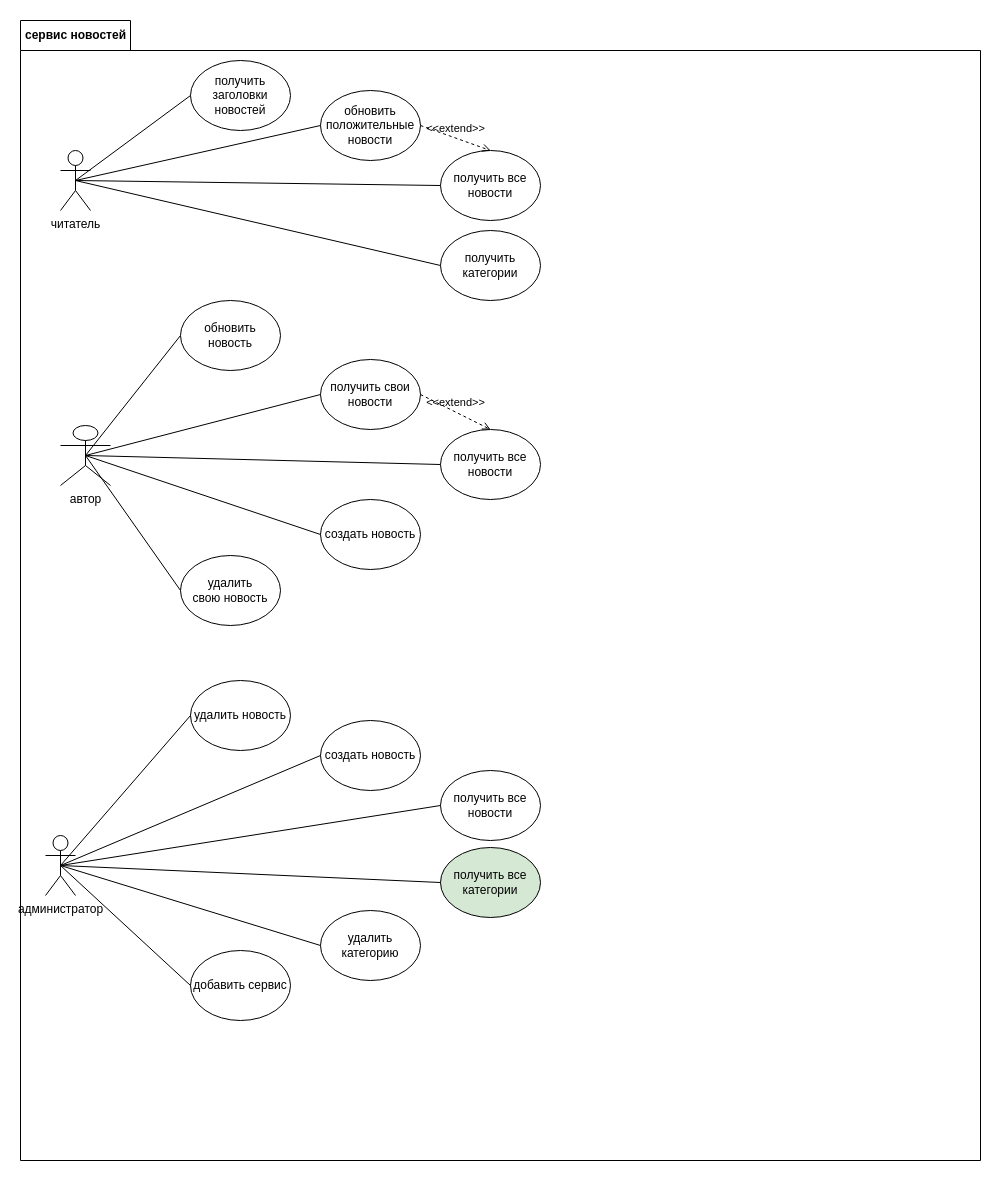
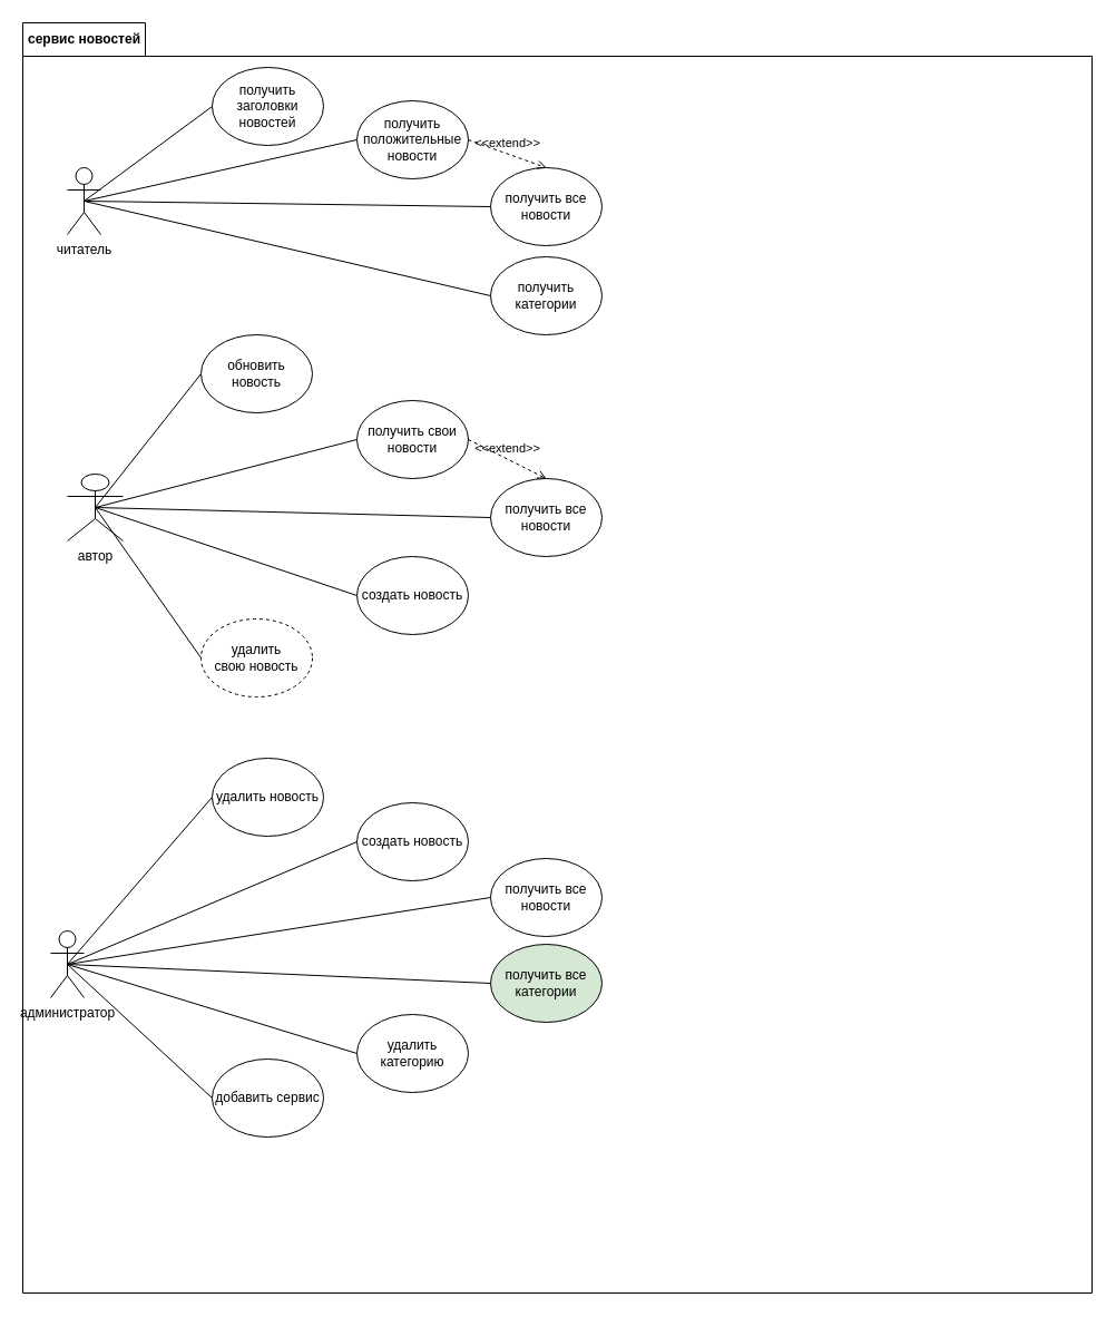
  <mxCell id="0" />
  <mxCell id="1" parent="0" />
  <mxCell id="2" value="сервис новостей" style="shape=folder;fontStyle=1;tabWidth=110;tabHeight=30;tabPosition=left;html=1;boundedLbl=1;labelInHeader=1;container=1;collapsible=0;recursiveResize=0;" vertex="1" parent="1"><mxGeometry x="20" y="20" width="960" height="1140" as="geometry" /></mxCell>
  <mxCell id="3" value="автор" style="shape=umlActor;verticalLabelPosition=bottom;verticalAlign=top;html=1;outlineConnect=0;" vertex="1" parent="2"><mxGeometry x="40" y="405" width="50" height="60" as="geometry" /></mxCell>
  <mxCell id="4" value="администратор" style="shape=umlActor;verticalLabelPosition=bottom;verticalAlign=top;html=1;outlineConnect=0;" vertex="1" parent="2"><mxGeometry x="25" y="815" width="30" height="60" as="geometry" /></mxCell>
  <mxCell id="5" value="получить заголовки новостей" style="ellipse;whiteSpace=wrap;html=1;" vertex="1" parent="2"><mxGeometry x="170" y="40" width="100" height="70" as="geometry" /></mxCell>
  <mxCell id="6" value="получить свои новости" style="ellipse;whiteSpace=wrap;html=1;" vertex="1" parent="2"><mxGeometry x="300" y="339" width="100" height="70" as="geometry" /></mxCell>
  <mxCell id="7" value="создать новость" style="ellipse;whiteSpace=wrap;html=1;" vertex="1" parent="2"><mxGeometry x="300" y="479" width="100" height="70" as="geometry" /></mxCell>
- <mxCell id="8" value="удалить свою&amp;nbsp;новость" style="ellipse;whiteSpace=wrap;html=1;" vertex="1" parent="2"><mxGeometry x="160" y="535" width="100" height="70" as="geometry" /></mxCell>
+ <mxCell id="8" value="удалить свою&amp;nbsp;новость" style="ellipse;whiteSpace=wrap;html=1;dashed=1;" vertex="1" parent="2"><mxGeometry x="160" y="535" width="100" height="70" as="geometry" /></mxCell>
  <mxCell id="9" value="получить категории" style="ellipse;whiteSpace=wrap;html=1;" vertex="1" parent="2"><mxGeometry x="420" y="210" width="100" height="70" as="geometry" /></mxCell>
  <mxCell id="10" value="обновить новость" style="ellipse;whiteSpace=wrap;html=1;" vertex="1" parent="2"><mxGeometry x="160" y="280" width="100" height="70" as="geometry" /></mxCell>
- <mxCell id="11" value="обновить положительные новости" style="ellipse;whiteSpace=wrap;html=1;" vertex="1" parent="2"><mxGeometry x="300" y="70" width="100" height="70" as="geometry" /></mxCell>
+ <mxCell id="11" value="получить положительные новости" style="ellipse;whiteSpace=wrap;html=1;" vertex="1" parent="2"><mxGeometry x="300" y="70" width="100" height="70" as="geometry" /></mxCell>
  <mxCell id="12" value="получить все новости" style="ellipse;whiteSpace=wrap;html=1;" vertex="1" parent="2"><mxGeometry x="420" y="130" width="100" height="70" as="geometry" /></mxCell>
  <mxCell id="13" value="удалить новость" style="ellipse;whiteSpace=wrap;html=1;" vertex="1" parent="2"><mxGeometry x="170" y="660" width="100" height="70" as="geometry" /></mxCell>
  <mxCell id="14" value="создать новость" style="ellipse;whiteSpace=wrap;html=1;" vertex="1" parent="2"><mxGeometry x="300" y="700" width="100" height="70" as="geometry" /></mxCell>
  <mxCell id="15" value="получить все категории" style="ellipse;whiteSpace=wrap;html=1;fillColor=#d5e8d4;" vertex="1" parent="2"><mxGeometry x="420" y="827" width="100" height="70" as="geometry" /></mxCell>
  <mxCell id="16" value="получить все новости" style="ellipse;whiteSpace=wrap;html=1;" vertex="1" parent="2"><mxGeometry x="420" y="750" width="100" height="70" as="geometry" /></mxCell>
  <mxCell id="17" value="удалить категорию" style="ellipse;whiteSpace=wrap;html=1;" vertex="1" parent="2"><mxGeometry x="300" y="890" width="100" height="70" as="geometry" /></mxCell>
  <mxCell id="18" value="добавить сервис" style="ellipse;whiteSpace=wrap;html=1;" vertex="1" parent="2"><mxGeometry x="170" y="930" width="100" height="70" as="geometry" /></mxCell>
  <mxCell id="19" value="" style="endArrow=none;html=1;exitX=0.5;exitY=0.5;exitDx=0;exitDy=0;exitPerimeter=0;entryX=0;entryY=0.5;entryDx=0;entryDy=0;" edge="1" parent="2" source="3" target="10"><mxGeometry width="50" height="50" relative="1" as="geometry"><mxPoint x="65" y="160" as="sourcePoint" /><mxPoint x="430" y="255.0" as="targetPoint" /></mxGeometry></mxCell>
  <mxCell id="20" value="" style="endArrow=none;html=1;exitX=0.5;exitY=0.5;exitDx=0;exitDy=0;exitPerimeter=0;entryX=0;entryY=0.5;entryDx=0;entryDy=0;" edge="1" parent="2" source="3" target="6"><mxGeometry width="50" height="50" relative="1" as="geometry"><mxPoint x="65" y="400" as="sourcePoint" /><mxPoint x="170" y="325.0" as="targetPoint" /></mxGeometry></mxCell>
  <mxCell id="21" value="" style="endArrow=none;html=1;exitX=0.5;exitY=0.5;exitDx=0;exitDy=0;exitPerimeter=0;entryX=0;entryY=0.5;entryDx=0;entryDy=0;" edge="1" parent="2" source="3" target="7"><mxGeometry width="50" height="50" relative="1" as="geometry"><mxPoint x="75" y="410" as="sourcePoint" /><mxPoint x="180" y="335.0" as="targetPoint" /></mxGeometry></mxCell>
  <mxCell id="22" value="" style="endArrow=none;html=1;exitX=0.5;exitY=0.5;exitDx=0;exitDy=0;exitPerimeter=0;entryX=0;entryY=0.5;entryDx=0;entryDy=0;" edge="1" parent="2" source="3" target="8"><mxGeometry width="50" height="50" relative="1" as="geometry"><mxPoint x="65" y="400" as="sourcePoint" /><mxPoint x="440" y="445" as="targetPoint" /></mxGeometry></mxCell>
  <mxCell id="23" value="получить все новости" style="ellipse;whiteSpace=wrap;html=1;" vertex="1" parent="2"><mxGeometry x="420" y="409" width="100" height="70" as="geometry" /></mxCell>
  <mxCell id="24" value="" style="endArrow=none;html=1;exitX=0.5;exitY=0.5;exitDx=0;exitDy=0;exitPerimeter=0;entryX=0;entryY=0.5;entryDx=0;entryDy=0;" edge="1" parent="2" source="3" target="23"><mxGeometry width="50" height="50" relative="1" as="geometry"><mxPoint x="290" y="560" as="sourcePoint" /><mxPoint x="340" y="510" as="targetPoint" /></mxGeometry></mxCell>
  <mxCell id="25" value="" style="endArrow=none;html=1;entryX=0;entryY=0.5;entryDx=0;entryDy=0;exitX=0.5;exitY=0.5;exitDx=0;exitDy=0;exitPerimeter=0;" edge="1" parent="2" source="4" target="13"><mxGeometry width="50" height="50" relative="1" as="geometry"><mxPoint x="280" y="810" as="sourcePoint" /><mxPoint x="330" y="760" as="targetPoint" /></mxGeometry></mxCell>
  <mxCell id="26" value="" style="endArrow=none;html=1;entryX=0;entryY=0.5;entryDx=0;entryDy=0;exitX=0.5;exitY=0.5;exitDx=0;exitDy=0;exitPerimeter=0;" edge="1" parent="2" source="4" target="14"><mxGeometry width="50" height="50" relative="1" as="geometry"><mxPoint x="80" y="822.391" as="sourcePoint" /><mxPoint x="180.0" y="705" as="targetPoint" /></mxGeometry></mxCell>
  <mxCell id="27" value="" style="endArrow=none;html=1;entryX=0;entryY=0.5;entryDx=0;entryDy=0;exitX=0.5;exitY=0.5;exitDx=0;exitDy=0;exitPerimeter=0;" edge="1" parent="2" source="4" target="16"><mxGeometry width="50" height="50" relative="1" as="geometry"><mxPoint x="60" y="830" as="sourcePoint" /><mxPoint x="180.0" y="705" as="targetPoint" /></mxGeometry></mxCell>
  <mxCell id="28" value="" style="endArrow=none;html=1;entryX=0;entryY=0.5;entryDx=0;entryDy=0;exitX=0.5;exitY=0.5;exitDx=0;exitDy=0;exitPerimeter=0;" edge="1" parent="2" source="4" target="15"><mxGeometry width="50" height="50" relative="1" as="geometry"><mxPoint x="65" y="840" as="sourcePoint" /><mxPoint x="430.0" y="795" as="targetPoint" /></mxGeometry></mxCell>
  <mxCell id="29" value="" style="endArrow=none;html=1;entryX=0;entryY=0.5;entryDx=0;entryDy=0;exitX=0.5;exitY=0.5;exitDx=0;exitDy=0;exitPerimeter=0;" edge="1" parent="2" source="4" target="17"><mxGeometry width="50" height="50" relative="1" as="geometry"><mxPoint x="65" y="840" as="sourcePoint" /><mxPoint x="430.0" y="872" as="targetPoint" /></mxGeometry></mxCell>
  <mxCell id="30" value="" style="endArrow=none;html=1;entryX=0;entryY=0.5;entryDx=0;entryDy=0;exitX=0.5;exitY=0.5;exitDx=0;exitDy=0;exitPerimeter=0;" edge="1" parent="2" source="4" target="18"><mxGeometry width="50" height="50" relative="1" as="geometry"><mxPoint x="65" y="840" as="sourcePoint" /><mxPoint x="310.0" y="935" as="targetPoint" /></mxGeometry></mxCell>
  <mxCell id="31" value="&amp;lt;&amp;lt;extend&amp;gt;&amp;gt;" style="html=1;verticalAlign=bottom;labelBackgroundColor=none;endArrow=open;endFill=0;dashed=1;exitX=1;exitY=0.5;exitDx=0;exitDy=0;entryX=0.5;entryY=0;entryDx=0;entryDy=0;" edge="1" parent="2" source="11" target="12"><mxGeometry width="160" relative="1" as="geometry"><mxPoint x="220" y="190" as="sourcePoint" /><mxPoint x="380" y="190" as="targetPoint" /></mxGeometry></mxCell>
  <mxCell id="32" value="&amp;lt;&amp;lt;extend&amp;gt;&amp;gt;" style="html=1;verticalAlign=bottom;labelBackgroundColor=none;endArrow=open;endFill=0;dashed=1;exitX=1;exitY=0.5;exitDx=0;exitDy=0;entryX=0.5;entryY=0;entryDx=0;entryDy=0;" edge="1" parent="2" source="6" target="23"><mxGeometry width="160" relative="1" as="geometry"><mxPoint x="410" y="115" as="sourcePoint" /><mxPoint x="480" y="140.0" as="targetPoint" /></mxGeometry></mxCell>
  <mxCell id="33" value="читатель" style="shape=umlActor;verticalLabelPosition=bottom;verticalAlign=top;html=1;outlineConnect=0;" vertex="1" parent="1"><mxGeometry x="60" y="150" width="30" height="60" as="geometry" /></mxCell>
  <mxCell id="34" value="" style="endArrow=none;html=1;exitX=0.5;exitY=0.5;exitDx=0;exitDy=0;exitPerimeter=0;entryX=0;entryY=0.5;entryDx=0;entryDy=0;" edge="1" parent="1" source="33" target="5"><mxGeometry width="50" height="50" relative="1" as="geometry"><mxPoint x="380" y="370" as="sourcePoint" /><mxPoint x="430" y="320" as="targetPoint" /></mxGeometry></mxCell>
  <mxCell id="35" value="" style="endArrow=none;html=1;exitX=0.5;exitY=0.5;exitDx=0;exitDy=0;exitPerimeter=0;entryX=0;entryY=0.5;entryDx=0;entryDy=0;" edge="1" parent="1" source="33" target="11"><mxGeometry width="50" height="50" relative="1" as="geometry"><mxPoint x="85" y="180" as="sourcePoint" /><mxPoint x="200" y="105" as="targetPoint" /></mxGeometry></mxCell>
  <mxCell id="36" value="" style="endArrow=none;html=1;exitX=0.5;exitY=0.5;exitDx=0;exitDy=0;exitPerimeter=0;entryX=0;entryY=0.5;entryDx=0;entryDy=0;" edge="1" parent="1" source="33" target="12"><mxGeometry width="50" height="50" relative="1" as="geometry"><mxPoint x="85" y="180" as="sourcePoint" /><mxPoint x="330" y="135" as="targetPoint" /></mxGeometry></mxCell>
  <mxCell id="37" value="" style="endArrow=none;html=1;exitX=0.5;exitY=0.5;exitDx=0;exitDy=0;exitPerimeter=0;entryX=0;entryY=0.5;entryDx=0;entryDy=0;" edge="1" parent="1" source="33" target="9"><mxGeometry width="50" height="50" relative="1" as="geometry"><mxPoint x="85" y="180" as="sourcePoint" /><mxPoint x="450" y="195" as="targetPoint" /></mxGeometry></mxCell>
